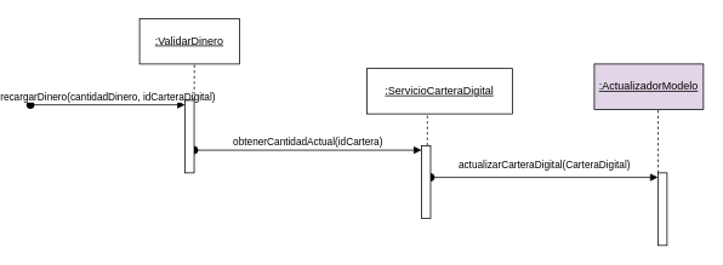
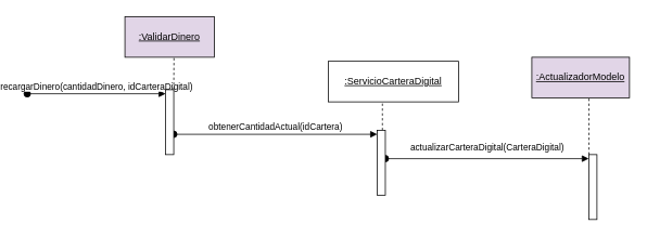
  <mxCell id="0" />
  <mxCell id="1" parent="0" />
- <mxCell id="2" value="&lt;u&gt;:ValidarDinero&lt;/u&gt;" style="html=1;whiteSpace=wrap;" vertex="1" parent="1"><mxGeometry x="140" y="20" width="110" height="50" as="geometry" /></mxCell>
+ <mxCell id="2" value="&lt;u&gt;:ValidarDinero&lt;/u&gt;" style="html=1;whiteSpace=wrap;fillColor=#e1d5e7;" vertex="1" parent="1"><mxGeometry x="140" y="20" width="110" height="50" as="geometry" /></mxCell>
  <mxCell id="3" value="recargarDinero(cantidadDinero, idCarteraDigital)" style="html=1;verticalAlign=bottom;startArrow=oval;endArrow=block;startSize=8;curved=0;rounded=0;entryX=0;entryY=0;entryDx=0;entryDy=5;" edge="1" parent="1" target="13"><mxGeometry relative="1" as="geometry"><mxPoint x="20" y="115" as="sourcePoint" /></mxGeometry></mxCell>
  <mxCell id="4" value="obtenerCantidadActual(idCartera)" style="html=1;verticalAlign=bottom;startArrow=oval;endArrow=block;startSize=8;curved=0;rounded=0;entryX=0;entryY=0;entryDx=0;entryDy=5;" edge="1" parent="1" source="13" target="12"><mxGeometry relative="1" as="geometry"><mxPoint x="220" y="165" as="sourcePoint" /></mxGeometry></mxCell>
  <mxCell id="5" value="&lt;u&gt;:ServicioCarteraDigital&lt;/u&gt;" style="html=1;whiteSpace=wrap;" vertex="1" parent="1"><mxGeometry x="390" y="75" width="160" height="50" as="geometry" /></mxCell>
  <mxCell id="6" value="" style="html=1;points=[[0,0,0,0,5],[0,1,0,0,-5],[1,0,0,0,5],[1,1,0,0,-5]];perimeter=orthogonalPerimeter;outlineConnect=0;targetShapes=umlLifeline;portConstraint=eastwest;newEdgeStyle={&quot;curved&quot;:0,&quot;rounded&quot;:0};" vertex="1" parent="1"><mxGeometry x="710" y="190" width="10" height="80" as="geometry" /></mxCell>
  <mxCell id="7" value="actualizarCarteraDigital(CarteraDigital)" style="html=1;verticalAlign=bottom;startArrow=oval;endArrow=block;startSize=8;curved=0;rounded=0;entryX=0;entryY=0;entryDx=0;entryDy=5;" edge="1" parent="1" target="6"><mxGeometry x="0.002" y="5" relative="1" as="geometry"><mxPoint x="460" y="195" as="sourcePoint" /><mxPoint as="offset" /></mxGeometry></mxCell>
  <mxCell id="8" value="&lt;u&gt;:ActualizadorModelo&lt;/u&gt;" style="html=1;whiteSpace=wrap;fillColor=#e1d5e7;" vertex="1" parent="1"><mxGeometry x="640" y="70" width="120" height="50" as="geometry" /></mxCell>
  <mxCell id="9" value="" style="endArrow=none;dashed=1;html=1;rounded=0;entryX=0.548;entryY=1.02;entryDx=0;entryDy=0;entryPerimeter=0;" edge="1" parent="1" source="13" target="2"><mxGeometry width="50" height="50" relative="1" as="geometry"><mxPoint x="240" y="190" as="sourcePoint" /><mxPoint x="290" y="140" as="targetPoint" /></mxGeometry></mxCell>
  <mxCell id="10" value="" style="endArrow=none;dashed=1;html=1;rounded=0;entryX=0.415;entryY=0.98;entryDx=0;entryDy=0;entryPerimeter=0;" edge="1" parent="1" source="12" target="5"><mxGeometry width="50" height="50" relative="1" as="geometry"><mxPoint x="170" y="130" as="sourcePoint" /><mxPoint x="170" y="41" as="targetPoint" /></mxGeometry></mxCell>
  <mxCell id="11" value="" style="endArrow=none;dashed=1;html=1;rounded=0;entryX=0.585;entryY=0.98;entryDx=0;entryDy=0;entryPerimeter=0;" edge="1" parent="1" source="6" target="8"><mxGeometry width="50" height="50" relative="1" as="geometry"><mxPoint x="690" y="190" as="sourcePoint" /><mxPoint x="684.67" y="115" as="targetPoint" /></mxGeometry></mxCell>
  <mxCell id="12" value="" style="html=1;points=[[0,0,0,0,5],[0,1,0,0,-5],[1,0,0,0,5],[1,1,0,0,-5]];perimeter=orthogonalPerimeter;outlineConnect=0;targetShapes=umlLifeline;portConstraint=eastwest;newEdgeStyle={&quot;curved&quot;:0,&quot;rounded&quot;:0};" vertex="1" parent="1"><mxGeometry x="450" y="160" width="10" height="80" as="geometry" /></mxCell>
  <mxCell id="13" value="" style="html=1;points=[[0,0,0,0,5],[0,1,0,0,-5],[1,0,0,0,5],[1,1,0,0,-5]];perimeter=orthogonalPerimeter;outlineConnect=0;targetShapes=umlLifeline;portConstraint=eastwest;newEdgeStyle={&quot;curved&quot;:0,&quot;rounded&quot;:0};" vertex="1" parent="1"><mxGeometry x="190" y="110" width="10" height="80" as="geometry" /></mxCell>
